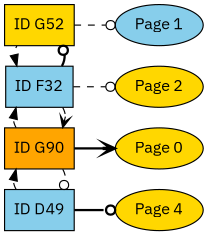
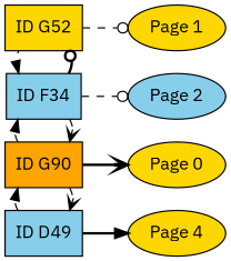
  digraph {
    fontname="IBM Plex Sans"
    rankdir=LR
    node [fillcolor=skyblue fontname="IBM Plex Sans" style=filled]
    edge [fontname="IBM Plex Sans" style=dashed]
-   n1 [label="ID F32" shape=box]
+   n1 [label="ID F34" shape=box]
    n2 [fillcolor=orange label="ID G90" shape=box]
    n3 [label="ID D49" shape=box]
    n4 [fillcolor=gold label="ID G52" shape=box]
    "Page 4" [fillcolor=gold]
    n6 [fillcolor=gold label="Page 0"]
-   "Page 2" [fillcolor=gold]
-   "Page 1"
+   "Page 2"
+   "Page 1" [fillcolor=gold]
    subgraph sub_1 {
      rank=same
      n1
      n2
      n3
      n4
    }
    subgraph sub_2 {
      rank=same
      rankdir=TB
      "Page 4"
      n6
      "Page 2"
      "Page 1"
    }
    n1 -> n2 [arrowhead=vee]
    n1 -> n4 [arrowhead=odot style=bold]
    n1 -> "Page 2" [arrowhead=odot]
    n2 -> n1 [arrowhead=normal]
-   n2 -> n3 [arrowhead=odot]
+   n2 -> n3 [arrowhead=vee]
    n2 -> n6 [arrowhead=vee style=bold]
    n3 -> n2 [arrowhead=normal]
-   n3 -> "Page 4" [arrowhead=odot style=bold]
+   n3 -> "Page 4" [arrowhead=normal style=bold]
    n4 -> n1 [arrowhead=normal style=dotted]
    n4 -> "Page 1" [arrowhead=odot]
    "Page 4" -> n6 [dir=none style=invisible]
    n6 -> "Page 4" [dir=none style=invisible]
    n6 -> "Page 2" [dir=none style=invisible]
    "Page 2" -> n6 [dir=none style=invisible]
    "Page 2" -> "Page 1" [dir=none style=invisible]
    "Page 1" -> "Page 2" [dir=none style=invisible]
  }
